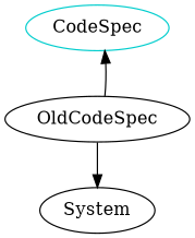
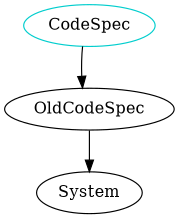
  digraph {
    n1 [color=cyan3 label=CodeSpec shape=oval]
    OldCodeSpec
    System
-   OldCodeSpec -> n1
+   n1 -> OldCodeSpec
    OldCodeSpec -> System
  }
